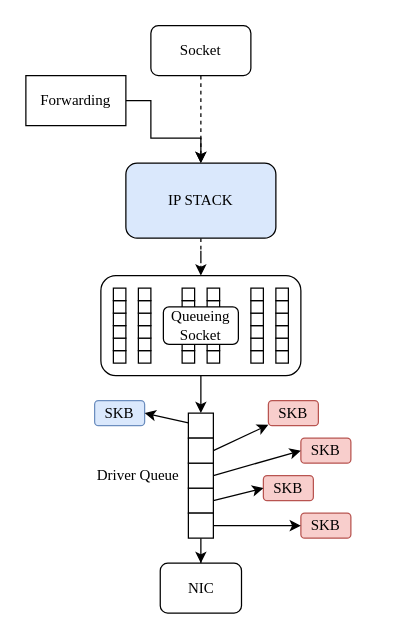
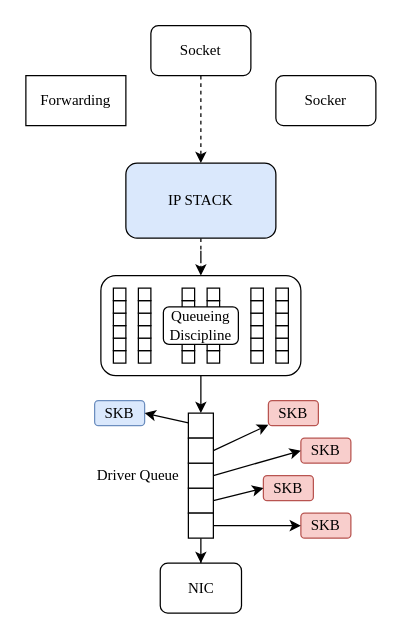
  <mxCell id="0" />
  <mxCell id="1" parent="0" />
  <mxCell id="2" value="" style="rounded=0;whiteSpace=wrap;html=1;fontFamily=Times New Roman;" vertex="1" parent="1"><mxGeometry x="145" y="280" width="10" height="10" as="geometry" /></mxCell>
  <mxCell id="3" value="" style="rounded=0;whiteSpace=wrap;html=1;fontFamily=Times New Roman;" vertex="1" parent="1"><mxGeometry x="145" y="270" width="10" height="10" as="geometry" /></mxCell>
  <mxCell id="4" value="" style="rounded=0;whiteSpace=wrap;html=1;fontFamily=Times New Roman;" vertex="1" parent="1"><mxGeometry x="145" y="260" width="10" height="10" as="geometry" /></mxCell>
  <mxCell id="5" value="" style="rounded=0;whiteSpace=wrap;html=1;fontFamily=Times New Roman;" vertex="1" parent="1"><mxGeometry x="145" y="250" width="10" height="10" as="geometry" /></mxCell>
  <mxCell id="6" value="" style="rounded=0;whiteSpace=wrap;html=1;fontFamily=Times New Roman;" vertex="1" parent="1"><mxGeometry x="145" y="240" width="10" height="10" as="geometry" /></mxCell>
  <mxCell id="7" value="" style="rounded=0;whiteSpace=wrap;html=1;fontFamily=Times New Roman;" vertex="1" parent="1"><mxGeometry x="145" y="230" width="10" height="10" as="geometry" /></mxCell>
  <mxCell id="8" value="" style="rounded=0;whiteSpace=wrap;html=1;fontFamily=Times New Roman;" vertex="1" parent="1"><mxGeometry x="165" y="280" width="10" height="10" as="geometry" /></mxCell>
  <mxCell id="9" value="" style="rounded=0;whiteSpace=wrap;html=1;fontFamily=Times New Roman;" vertex="1" parent="1"><mxGeometry x="165" y="270" width="10" height="10" as="geometry" /></mxCell>
  <mxCell id="10" value="" style="rounded=0;whiteSpace=wrap;html=1;fontFamily=Times New Roman;" vertex="1" parent="1"><mxGeometry x="165" y="260" width="10" height="10" as="geometry" /></mxCell>
  <mxCell id="11" value="" style="rounded=0;whiteSpace=wrap;html=1;fontFamily=Times New Roman;" vertex="1" parent="1"><mxGeometry x="165" y="250" width="10" height="10" as="geometry" /></mxCell>
  <mxCell id="12" value="" style="rounded=0;whiteSpace=wrap;html=1;fontFamily=Times New Roman;" vertex="1" parent="1"><mxGeometry x="165" y="240" width="10" height="10" as="geometry" /></mxCell>
  <mxCell id="13" value="" style="rounded=0;whiteSpace=wrap;html=1;fontFamily=Times New Roman;" vertex="1" parent="1"><mxGeometry x="165" y="230" width="10" height="10" as="geometry" /></mxCell>
  <mxCell id="14" style="edgeStyle=orthogonalEdgeStyle;rounded=0;orthogonalLoop=1;jettySize=auto;html=1;entryX=0.5;entryY=0;entryDx=0;entryDy=0;fontFamily=Times New Roman;dashed=1;" edge="1" parent="1" source="15" target="47"><mxGeometry relative="1" as="geometry" /></mxCell>
  <mxCell id="15" value="IP STACK" style="rounded=1;whiteSpace=wrap;html=1;fontFamily=Times New Roman;fillColor=#dae8fc;" vertex="1" parent="1"><mxGeometry x="100" y="130" width="120" height="60" as="geometry" /></mxCell>
- <mxCell id="16" style="edgeStyle=orthogonalEdgeStyle;rounded=0;orthogonalLoop=1;jettySize=auto;html=1;fontFamily=Times New Roman;" edge="1" parent="1" source="17" target="15"><mxGeometry relative="1" as="geometry"><Array as="points"><mxPoint x="120" y="80" /><mxPoint x="120" y="110" /><mxPoint x="160" y="110" /></Array></mxGeometry></mxCell>
  <mxCell id="17" value="Forwarding" style="whiteSpace=wrap;html=1;fontFamily=Times New Roman;rounded=0;" vertex="1" parent="1"><mxGeometry x="20" y="60" width="80" height="40" as="geometry" /></mxCell>
  <mxCell id="18" style="edgeStyle=orthogonalEdgeStyle;rounded=0;orthogonalLoop=1;jettySize=auto;html=1;fontFamily=Times New Roman;dashed=1;" edge="1" parent="1" source="19" target="15"><mxGeometry relative="1" as="geometry" /></mxCell>
  <mxCell id="19" value="Socket" style="rounded=1;whiteSpace=wrap;html=1;fontFamily=Times New Roman;" vertex="1" parent="1"><mxGeometry x="120" y="20" width="80" height="40" as="geometry" /></mxCell>
+ <mxCell id="20" value="Socker" style="rounded=1;whiteSpace=wrap;html=1;fontFamily=Times New Roman;" vertex="1" parent="1"><mxGeometry x="220" y="60" width="80" height="40" as="geometry" /></mxCell>
  <mxCell id="21" value="" style="rounded=0;whiteSpace=wrap;html=1;fontFamily=Times New Roman;" vertex="1" parent="1"><mxGeometry x="90" y="280" width="10" height="10" as="geometry" /></mxCell>
  <mxCell id="22" value="" style="rounded=0;whiteSpace=wrap;html=1;fontFamily=Times New Roman;" vertex="1" parent="1"><mxGeometry x="90" y="270" width="10" height="10" as="geometry" /></mxCell>
  <mxCell id="23" value="" style="rounded=0;whiteSpace=wrap;html=1;fontFamily=Times New Roman;" vertex="1" parent="1"><mxGeometry x="90" y="260" width="10" height="10" as="geometry" /></mxCell>
  <mxCell id="24" value="" style="rounded=0;whiteSpace=wrap;html=1;fontFamily=Times New Roman;" vertex="1" parent="1"><mxGeometry x="90" y="250" width="10" height="10" as="geometry" /></mxCell>
  <mxCell id="25" value="" style="rounded=0;whiteSpace=wrap;html=1;fontFamily=Times New Roman;" vertex="1" parent="1"><mxGeometry x="90" y="240" width="10" height="10" as="geometry" /></mxCell>
  <mxCell id="26" value="" style="rounded=0;whiteSpace=wrap;html=1;fontFamily=Times New Roman;" vertex="1" parent="1"><mxGeometry x="90" y="230" width="10" height="10" as="geometry" /></mxCell>
  <mxCell id="27" value="" style="rounded=0;whiteSpace=wrap;html=1;fontFamily=Times New Roman;" vertex="1" parent="1"><mxGeometry x="110" y="280" width="10" height="10" as="geometry" /></mxCell>
  <mxCell id="28" value="" style="rounded=0;whiteSpace=wrap;html=1;fontFamily=Times New Roman;" vertex="1" parent="1"><mxGeometry x="110" y="270" width="10" height="10" as="geometry" /></mxCell>
  <mxCell id="29" value="" style="rounded=0;whiteSpace=wrap;html=1;fontFamily=Times New Roman;" vertex="1" parent="1"><mxGeometry x="110" y="260" width="10" height="10" as="geometry" /></mxCell>
  <mxCell id="30" value="" style="rounded=0;whiteSpace=wrap;html=1;fontFamily=Times New Roman;" vertex="1" parent="1"><mxGeometry x="110" y="250" width="10" height="10" as="geometry" /></mxCell>
  <mxCell id="31" value="" style="rounded=0;whiteSpace=wrap;html=1;fontFamily=Times New Roman;" vertex="1" parent="1"><mxGeometry x="110" y="240" width="10" height="10" as="geometry" /></mxCell>
  <mxCell id="32" value="" style="rounded=0;whiteSpace=wrap;html=1;fontFamily=Times New Roman;" vertex="1" parent="1"><mxGeometry x="110" y="230" width="10" height="10" as="geometry" /></mxCell>
  <mxCell id="33" value="" style="rounded=0;whiteSpace=wrap;html=1;fontFamily=Times New Roman;" vertex="1" parent="1"><mxGeometry x="200" y="280" width="10" height="10" as="geometry" /></mxCell>
  <mxCell id="34" value="" style="rounded=0;whiteSpace=wrap;html=1;fontFamily=Times New Roman;" vertex="1" parent="1"><mxGeometry x="200" y="270" width="10" height="10" as="geometry" /></mxCell>
  <mxCell id="35" value="" style="rounded=0;whiteSpace=wrap;html=1;fontFamily=Times New Roman;" vertex="1" parent="1"><mxGeometry x="200" y="260" width="10" height="10" as="geometry" /></mxCell>
  <mxCell id="36" value="" style="rounded=0;whiteSpace=wrap;html=1;fontFamily=Times New Roman;" vertex="1" parent="1"><mxGeometry x="200" y="250" width="10" height="10" as="geometry" /></mxCell>
  <mxCell id="37" value="" style="rounded=0;whiteSpace=wrap;html=1;fontFamily=Times New Roman;" vertex="1" parent="1"><mxGeometry x="200" y="240" width="10" height="10" as="geometry" /></mxCell>
  <mxCell id="38" value="" style="rounded=0;whiteSpace=wrap;html=1;fontFamily=Times New Roman;" vertex="1" parent="1"><mxGeometry x="200" y="230" width="10" height="10" as="geometry" /></mxCell>
  <mxCell id="39" value="" style="rounded=0;whiteSpace=wrap;html=1;fontFamily=Times New Roman;" vertex="1" parent="1"><mxGeometry x="220" y="280" width="10" height="10" as="geometry" /></mxCell>
  <mxCell id="40" value="" style="rounded=0;whiteSpace=wrap;html=1;fontFamily=Times New Roman;" vertex="1" parent="1"><mxGeometry x="220" y="270" width="10" height="10" as="geometry" /></mxCell>
  <mxCell id="41" value="" style="rounded=0;whiteSpace=wrap;html=1;fontFamily=Times New Roman;" vertex="1" parent="1"><mxGeometry x="220" y="260" width="10" height="10" as="geometry" /></mxCell>
  <mxCell id="42" value="" style="rounded=0;whiteSpace=wrap;html=1;fontFamily=Times New Roman;" vertex="1" parent="1"><mxGeometry x="220" y="250" width="10" height="10" as="geometry" /></mxCell>
  <mxCell id="43" value="" style="rounded=0;whiteSpace=wrap;html=1;fontFamily=Times New Roman;" vertex="1" parent="1"><mxGeometry x="220" y="240" width="10" height="10" as="geometry" /></mxCell>
  <mxCell id="44" value="" style="rounded=1;whiteSpace=wrap;html=1;fontFamily=Times New Roman;" vertex="1" parent="1"><mxGeometry x="130" y="245" width="60" height="30" as="geometry" /></mxCell>
  <mxCell id="45" value="" style="rounded=0;whiteSpace=wrap;html=1;fontFamily=Times New Roman;" vertex="1" parent="1"><mxGeometry x="220" y="230" width="10" height="10" as="geometry" /></mxCell>
  <mxCell id="46" style="edgeStyle=orthogonalEdgeStyle;rounded=0;orthogonalLoop=1;jettySize=auto;html=1;entryX=0.5;entryY=0;entryDx=0;entryDy=0;fontFamily=Times New Roman;" edge="1" parent="1" source="47" target="48"><mxGeometry relative="1" as="geometry" /></mxCell>
- <mxCell id="47" value="Queueing&lt;br&gt;Socket" style="rounded=1;whiteSpace=wrap;html=1;fillColor=none;fontFamily=Times New Roman;" vertex="1" parent="1"><mxGeometry x="80" y="220" width="160" height="80" as="geometry" /></mxCell>
+ <mxCell id="47" value="Queueing&lt;br&gt;Discipline" style="rounded=1;whiteSpace=wrap;html=1;fillColor=none;fontFamily=Times New Roman;" vertex="1" parent="1"><mxGeometry x="80" y="220" width="160" height="80" as="geometry" /></mxCell>
  <mxCell id="48" value="" style="whiteSpace=wrap;html=1;aspect=fixed;fontFamily=Times New Roman;" vertex="1" parent="1"><mxGeometry x="150" y="330" width="20" height="20" as="geometry" /></mxCell>
  <mxCell id="49" value="" style="whiteSpace=wrap;html=1;aspect=fixed;fontFamily=Times New Roman;" vertex="1" parent="1"><mxGeometry x="150" y="390" width="20" height="20" as="geometry" /></mxCell>
  <mxCell id="50" style="edgeStyle=orthogonalEdgeStyle;rounded=0;orthogonalLoop=1;jettySize=auto;html=1;fontFamily=Times New Roman;" edge="1" parent="1" source="51" target="65"><mxGeometry relative="1" as="geometry" /></mxCell>
  <mxCell id="51" value="" style="whiteSpace=wrap;html=1;aspect=fixed;fontFamily=Times New Roman;" vertex="1" parent="1"><mxGeometry x="150" y="410" width="20" height="20" as="geometry" /></mxCell>
  <mxCell id="52" value="" style="whiteSpace=wrap;html=1;aspect=fixed;fontFamily=Times New Roman;" vertex="1" parent="1"><mxGeometry x="150" y="370" width="20" height="20" as="geometry" /></mxCell>
  <mxCell id="53" value="" style="whiteSpace=wrap;html=1;aspect=fixed;fontFamily=Times New Roman;" vertex="1" parent="1"><mxGeometry x="150" y="350" width="20" height="20" as="geometry" /></mxCell>
  <mxCell id="54" value="SKB" style="rounded=1;whiteSpace=wrap;html=1;fillColor=#dae8fc;strokeColor=#6c8ebf;fontFamily=Times New Roman;" vertex="1" parent="1"><mxGeometry x="75" y="320" width="40" height="20" as="geometry" /></mxCell>
  <mxCell id="55" value="SKB" style="rounded=1;whiteSpace=wrap;html=1;fillColor=#f8cecc;strokeColor=#b85450;fontFamily=Times New Roman;" vertex="1" parent="1"><mxGeometry x="214" y="320" width="40" height="20" as="geometry" /></mxCell>
  <mxCell id="56" value="SKB" style="rounded=1;whiteSpace=wrap;html=1;fillColor=#f8cecc;strokeColor=#b85450;fontFamily=Times New Roman;" vertex="1" parent="1"><mxGeometry x="240" y="350" width="40" height="20" as="geometry" /></mxCell>
  <mxCell id="57" value="SKB" style="rounded=1;whiteSpace=wrap;html=1;fillColor=#f8cecc;strokeColor=#b85450;fontFamily=Times New Roman;" vertex="1" parent="1"><mxGeometry x="240" y="410" width="40" height="20" as="geometry" /></mxCell>
  <mxCell id="58" value="SKB" style="rounded=1;whiteSpace=wrap;html=1;fillColor=#f8cecc;strokeColor=#b85450;fontFamily=Times New Roman;" vertex="1" parent="1"><mxGeometry x="210" y="380" width="40" height="20" as="geometry" /></mxCell>
  <mxCell id="59" value="" style="endArrow=classic;html=1;rounded=0;exitX=1;exitY=0.5;exitDx=0;exitDy=0;fontFamily=Times New Roman;" edge="1" parent="1" source="53" target="55"><mxGeometry width="50" height="50" relative="1" as="geometry"><mxPoint x="270" y="250" as="sourcePoint" /><mxPoint x="320" y="200" as="targetPoint" /></mxGeometry></mxCell>
  <mxCell id="60" value="" style="endArrow=classic;html=1;rounded=0;exitX=1;exitY=0.5;exitDx=0;exitDy=0;entryX=0;entryY=0.5;entryDx=0;entryDy=0;fontFamily=Times New Roman;" edge="1" parent="1" source="52" target="56"><mxGeometry width="50" height="50" relative="1" as="geometry"><mxPoint x="180" y="340" as="sourcePoint" /><mxPoint x="244" y="340" as="targetPoint" /></mxGeometry></mxCell>
  <mxCell id="61" value="" style="endArrow=classic;html=1;rounded=0;exitX=1;exitY=0.5;exitDx=0;exitDy=0;entryX=0;entryY=0.5;entryDx=0;entryDy=0;fontFamily=Times New Roman;" edge="1" parent="1" source="49" target="58"><mxGeometry width="50" height="50" relative="1" as="geometry"><mxPoint x="180" y="360" as="sourcePoint" /><mxPoint x="270" y="370" as="targetPoint" /></mxGeometry></mxCell>
  <mxCell id="62" value="" style="endArrow=classic;html=1;rounded=0;exitX=1;exitY=0.5;exitDx=0;exitDy=0;entryX=0;entryY=0.5;entryDx=0;entryDy=0;fontFamily=Times New Roman;" edge="1" parent="1" source="51" target="57"><mxGeometry width="50" height="50" relative="1" as="geometry"><mxPoint x="175" y="380" as="sourcePoint" /><mxPoint x="245" y="390" as="targetPoint" /></mxGeometry></mxCell>
  <mxCell id="63" value="" style="endArrow=classic;html=1;rounded=0;entryX=1;entryY=0.5;entryDx=0;entryDy=0;fontFamily=Times New Roman;" edge="1" parent="1" source="48" target="54"><mxGeometry width="50" height="50" relative="1" as="geometry"><mxPoint x="180" y="370" as="sourcePoint" /><mxPoint x="254" y="354" as="targetPoint" /></mxGeometry></mxCell>
  <mxCell id="64" value="Driver Queue" style="text;html=1;strokeColor=none;fillColor=none;align=center;verticalAlign=middle;whiteSpace=wrap;rounded=0;fontFamily=Times New Roman;" vertex="1" parent="1"><mxGeometry x="65" y="365" width="90" height="30" as="geometry" /></mxCell>
  <mxCell id="65" value="NIC" style="rounded=1;whiteSpace=wrap;html=1;fontFamily=Times New Roman;" vertex="1" parent="1"><mxGeometry x="127.5" y="450" width="65" height="40" as="geometry" /></mxCell>
